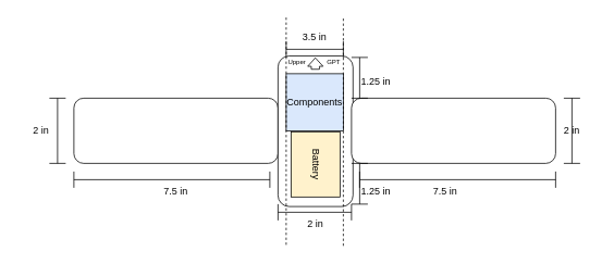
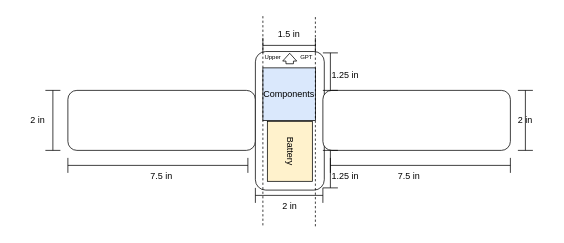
  <mxCell id="0" />
  <mxCell id="1" parent="0" />
  <mxCell id="2" value="" style="rounded=1;whiteSpace=wrap;html=1;" vertex="1" parent="1"><mxGeometry x="90" y="120" width="250" height="80" as="geometry" /></mxCell>
  <mxCell id="3" value="" style="rounded=1;whiteSpace=wrap;html=1;rotation=90;" vertex="1" parent="1"><mxGeometry x="293.56" y="114.63" width="184.77" height="91.88" as="geometry" /></mxCell>
  <mxCell id="4" value="" style="rounded=1;whiteSpace=wrap;html=1;" vertex="1" parent="1"><mxGeometry x="430" y="120" width="250" height="80" as="geometry" /></mxCell>
  <mxCell id="5" value="" style="shape=crossbar;whiteSpace=wrap;html=1;rounded=1;" vertex="1" parent="1"><mxGeometry x="90" y="210" width="240" height="20" as="geometry" /></mxCell>
  <mxCell id="6" value="7.5 in" style="text;html=1;align=center;verticalAlign=middle;whiteSpace=wrap;rounded=0;" vertex="1" parent="1"><mxGeometry x="185" y="220" width="60" height="30" as="geometry" /></mxCell>
  <mxCell id="7" value="" style="shape=crossbar;whiteSpace=wrap;html=1;rounded=1;" vertex="1" parent="1"><mxGeometry x="440" y="210" width="240" height="20" as="geometry" /></mxCell>
  <mxCell id="8" value="7.5 in" style="text;html=1;align=center;verticalAlign=middle;whiteSpace=wrap;rounded=0;" vertex="1" parent="1"><mxGeometry x="515" y="220" width="60" height="30" as="geometry" /></mxCell>
  <mxCell id="9" value="" style="shape=crossbar;whiteSpace=wrap;html=1;rounded=1;direction=south;" vertex="1" parent="1"><mxGeometry x="60" y="120" width="20" height="80" as="geometry" /></mxCell>
  <mxCell id="10" value="2 in" style="text;html=1;align=center;verticalAlign=middle;whiteSpace=wrap;rounded=0;" vertex="1" parent="1"><mxGeometry x="20" y="145" width="60" height="30" as="geometry" /></mxCell>
  <mxCell id="11" value="" style="shape=crossbar;whiteSpace=wrap;html=1;rounded=1;direction=south;" vertex="1" parent="1"><mxGeometry x="690" y="120" width="20" height="80" as="geometry" /></mxCell>
  <mxCell id="12" value="2 in" style="text;html=1;align=center;verticalAlign=middle;whiteSpace=wrap;rounded=0;" vertex="1" parent="1"><mxGeometry x="670" y="145" width="60" height="30" as="geometry" /></mxCell>
  <mxCell id="13" value="" style="shape=crossbar;whiteSpace=wrap;html=1;rounded=1;" vertex="1" parent="1"><mxGeometry x="340" y="250" width="90" height="20" as="geometry" /></mxCell>
  <mxCell id="14" value="2 in" style="text;html=1;align=center;verticalAlign=middle;whiteSpace=wrap;rounded=0;" vertex="1" parent="1"><mxGeometry x="355.95" y="260" width="60" height="30" as="geometry" /></mxCell>
  <mxCell id="15" value="Battery" style="rounded=0;whiteSpace=wrap;html=1;rotation=90;fillColor=#fff2cc;" vertex="1" parent="1"><mxGeometry x="345.95" y="171.25" width="80" height="60" as="geometry" /></mxCell>
  <mxCell id="16" value="" style="shape=crossbar;whiteSpace=wrap;html=1;rounded=1;direction=south;" vertex="1" parent="1"><mxGeometry x="430" y="200" width="20" height="50" as="geometry" /></mxCell>
  <mxCell id="17" value="1.25 in" style="text;html=1;align=center;verticalAlign=middle;whiteSpace=wrap;rounded=0;" vertex="1" parent="1"><mxGeometry x="430" y="220" width="60" height="30" as="geometry" /></mxCell>
  <mxCell id="18" value="" style="shape=crossbar;whiteSpace=wrap;html=1;rounded=1;direction=south;" vertex="1" parent="1"><mxGeometry x="430" y="70" width="20" height="50" as="geometry" /></mxCell>
  <mxCell id="19" value="1.25 in" style="text;html=1;align=center;verticalAlign=middle;whiteSpace=wrap;rounded=0;" vertex="1" parent="1"><mxGeometry x="430" y="85" width="60" height="30" as="geometry" /></mxCell>
  <mxCell id="20" value="Components" style="rounded=0;whiteSpace=wrap;html=1;fillColor=#dae8fc;" vertex="1" parent="1"><mxGeometry x="350" y="90" width="70" height="70" as="geometry" /></mxCell>
  <mxCell id="21" value="" style="shape=flexArrow;endArrow=classic;html=1;rounded=0;endWidth=7.719;endSize=3.133;" edge="1" parent="1"><mxGeometry width="50" height="50" relative="1" as="geometry"><mxPoint x="385.77" y="85" as="sourcePoint" /><mxPoint x="385.77" y="70" as="targetPoint" /></mxGeometry></mxCell>
  <mxCell id="22" value="&lt;font style=&quot;font-size: 8px;&quot;&gt;Upper&lt;/font&gt;" style="text;html=1;align=center;verticalAlign=middle;whiteSpace=wrap;rounded=0;" vertex="1" parent="1"><mxGeometry x="345.95" y="60" width="35" height="30" as="geometry" /></mxCell>
  <mxCell id="23" value="&lt;font style=&quot;font-size: 8px;&quot;&gt;GPT&lt;/font&gt;" style="text;html=1;align=center;verticalAlign=middle;whiteSpace=wrap;rounded=0;" vertex="1" parent="1"><mxGeometry x="390.95" y="60" width="35" height="30" as="geometry" /></mxCell>
  <mxCell id="24" value="" style="endArrow=none;dashed=1;html=1;rounded=0;" edge="1" parent="1"><mxGeometry width="50" height="50" relative="1" as="geometry"><mxPoint x="350" y="300" as="sourcePoint" /><mxPoint x="350" y="20" as="targetPoint" /></mxGeometry></mxCell>
  <mxCell id="25" value="" style="endArrow=none;dashed=1;html=1;rounded=0;" edge="1" parent="1"><mxGeometry width="50" height="50" relative="1" as="geometry"><mxPoint x="420" y="301.26" as="sourcePoint" /><mxPoint x="420" y="21.26" as="targetPoint" /></mxGeometry></mxCell>
  <mxCell id="26" value="" style="shape=crossbar;whiteSpace=wrap;html=1;rounded=1;" vertex="1" parent="1"><mxGeometry x="350" y="50" width="70" height="20" as="geometry" /></mxCell>
- <mxCell id="27" value="3.5 in" style="text;html=1;align=center;verticalAlign=middle;whiteSpace=wrap;rounded=0;" vertex="1" parent="1"><mxGeometry x="365" y="30" width="40" height="30" as="geometry" /></mxCell>
+ <mxCell id="27" value="1.5 in" style="text;html=1;align=center;verticalAlign=middle;whiteSpace=wrap;rounded=0;" vertex="1" parent="1"><mxGeometry x="365" y="30" width="40" height="30" as="geometry" /></mxCell>
